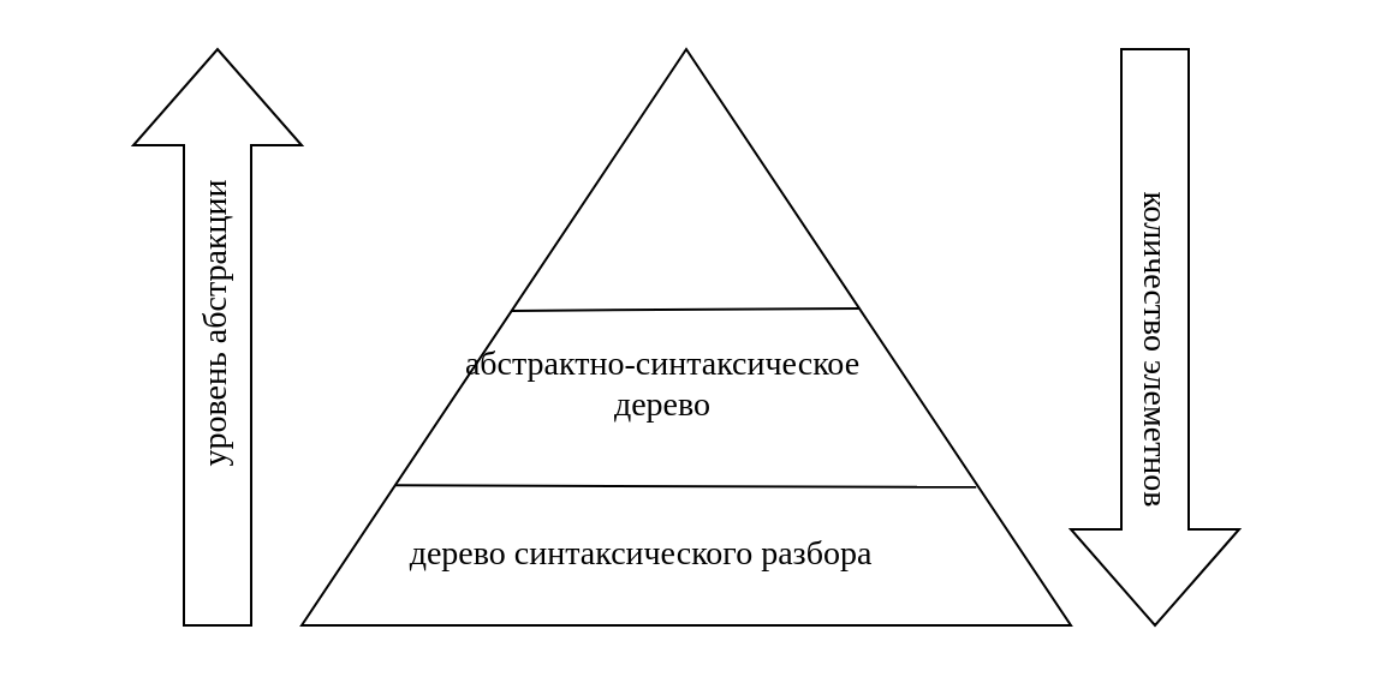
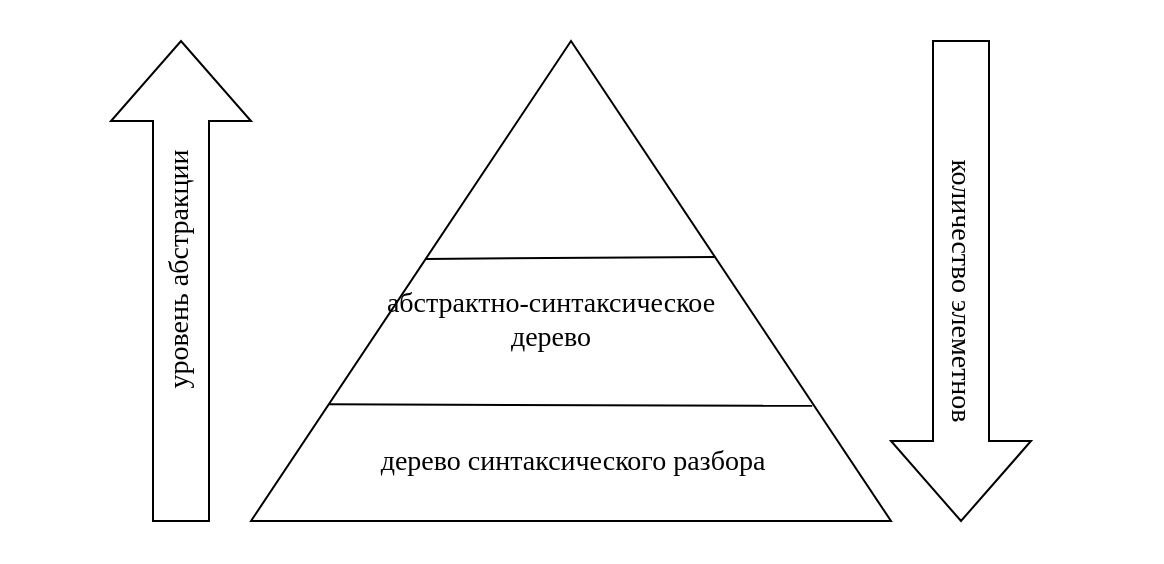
  <mxCell id="0" />
  <mxCell id="1" parent="0" />
  <mxCell id="2" value="" style="verticalLabelPosition=bottom;verticalAlign=top;html=1;shape=mxgraph.basic.acute_triangle;dx=0.5;" vertex="1" parent="1"><mxGeometry x="125" y="20" width="320" height="240" as="geometry" /></mxCell>
- <mxCell id="3" value="дерево синтаксического разбора" style="text;html=1;align=center;verticalAlign=middle;resizable=0;points=[];autosize=1;strokeColor=none;fillColor=none;fontFamily=Times New Roman;fontSize=14;" vertex="1" parent="1"><mxGeometry x="156" y="216" width="220" height="30" as="geometry" /></mxCell>
+ <mxCell id="3" value="дерево синтаксического разбора" style="text;html=1;align=center;verticalAlign=middle;resizable=0;points=[];autosize=1;strokeColor=none;fillColor=none;fontFamily=Times New Roman;fontSize=14;" vertex="1" parent="1"><mxGeometry x="176" y="216" width="220" height="30" as="geometry" /></mxCell>
  <mxCell id="4" value="абстрактно-синтаксическое&lt;br style=&quot;font-size: 14px;&quot;&gt;дерево" style="text;html=1;align=center;verticalAlign=middle;resizable=0;points=[];autosize=1;strokeColor=none;fillColor=none;fontFamily=Times New Roman;fontSize=14;" vertex="1" parent="1"><mxGeometry x="180" y="135" width="190" height="50" as="geometry" /></mxCell>
  <mxCell id="5" value="" style="endArrow=none;html=1;rounded=0;entryX=0.272;entryY=0.454;entryDx=0;entryDy=0;entryPerimeter=0;exitX=0.725;exitY=0.45;exitDx=0;exitDy=0;exitPerimeter=0;" edge="1" parent="1" source="2" target="2"><mxGeometry width="50" height="50" relative="1" as="geometry"><mxPoint x="95" y="180" as="sourcePoint" /><mxPoint x="145" y="130" as="targetPoint" /></mxGeometry></mxCell>
  <mxCell id="6" value="" style="endArrow=none;html=1;rounded=0;exitX=0.122;exitY=0.757;exitDx=0;exitDy=0;exitPerimeter=0;entryX=0.877;entryY=0.76;entryDx=0;entryDy=0;entryPerimeter=0;" edge="1" parent="1" source="2" target="2"><mxGeometry width="50" height="50" relative="1" as="geometry"><mxPoint x="295" y="190" as="sourcePoint" /><mxPoint x="345" y="140" as="targetPoint" /></mxGeometry></mxCell>
  <mxCell id="7" value="" style="html=1;shadow=0;dashed=0;align=center;verticalAlign=middle;shape=mxgraph.arrows2.arrow;dy=0.6;dx=40;direction=south;notch=0;rotation=-180;" vertex="1" parent="1"><mxGeometry x="55" y="20" width="70" height="240" as="geometry" /></mxCell>
  <mxCell id="8" value="" style="html=1;shadow=0;dashed=0;align=center;verticalAlign=middle;shape=mxgraph.arrows2.arrow;dy=0.6;dx=40;direction=south;notch=0;rotation=0;" vertex="1" parent="1"><mxGeometry x="445" y="20" width="70" height="240" as="geometry" /></mxCell>
  <mxCell id="9" value="уровень абстракции" style="text;html=1;align=center;verticalAlign=middle;resizable=0;points=[];autosize=1;strokeColor=none;fillColor=none;fontFamily=Times New Roman;fontSize=14;rotation=-90;" vertex="1" parent="1"><mxGeometry x="20" y="120" width="140" height="30" as="geometry" /></mxCell>
  <mxCell id="10" value="количество элеметнов" style="text;html=1;align=center;verticalAlign=middle;resizable=0;points=[];autosize=1;strokeColor=none;fillColor=none;fontFamily=Times New Roman;fontSize=14;rotation=90;" vertex="1" parent="1"><mxGeometry x="400" y="130" width="160" height="30" as="geometry" /></mxCell>
